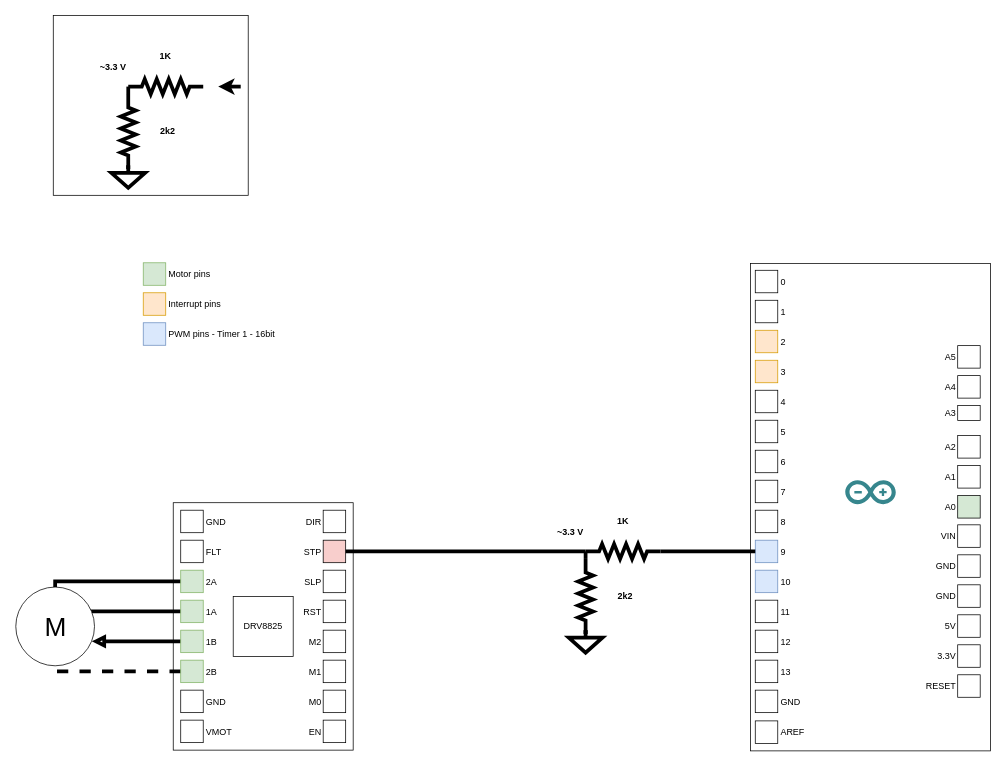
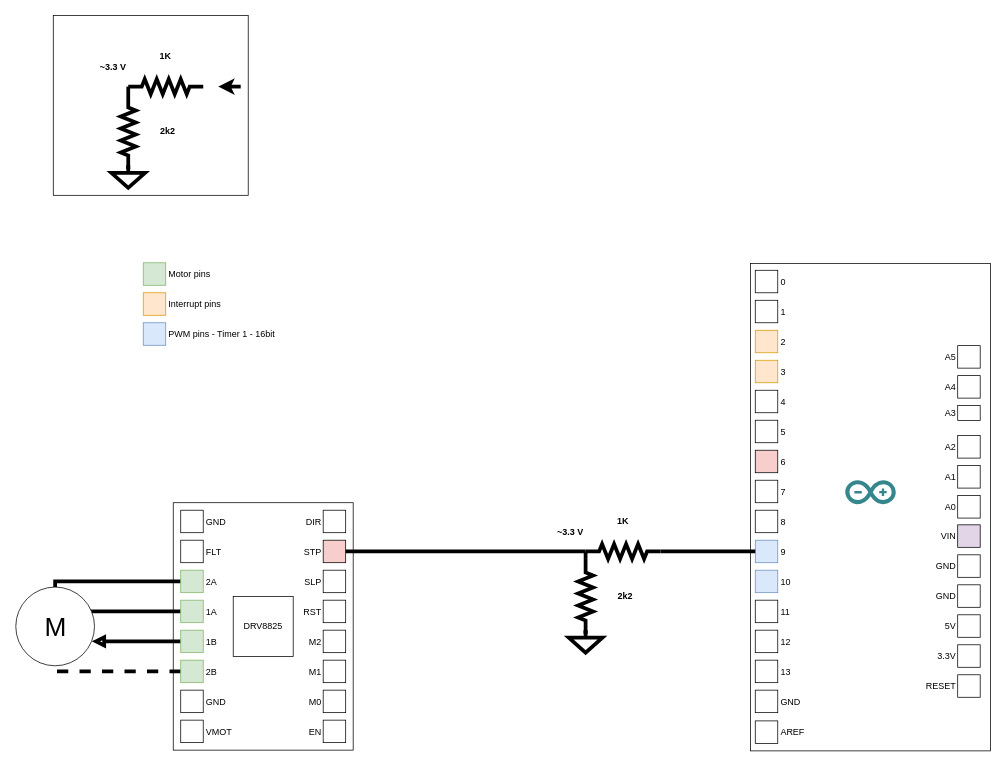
  <mxCell id="0" />
  <mxCell id="1" parent="0" />
  <mxCell id="2" value="" style="rounded=0;whiteSpace=wrap;html=1;" parent="1" vertex="1"><mxGeometry x="230" y="670" width="240" height="330" as="geometry" /></mxCell>
  <mxCell id="3" value="GND" style="fontStyle=0;labelPosition=right;verticalLabelPosition=middle;align=left;verticalAlign=middle;spacingLeft=2;" parent="1" vertex="1"><mxGeometry x="240" y="680" width="30" height="30" as="geometry" /></mxCell>
  <mxCell id="4" value="FLT" style="fontStyle=0;labelPosition=right;verticalLabelPosition=middle;align=left;verticalAlign=middle;spacingLeft=2;" parent="1" vertex="1"><mxGeometry x="240" y="720" width="30" height="30" as="geometry" /></mxCell>
  <mxCell id="5" style="edgeStyle=orthogonalEdgeStyle;rounded=0;orthogonalLoop=1;jettySize=auto;html=1;exitX=0;exitY=0.5;exitDx=0;exitDy=0;entryX=0.5;entryY=0;entryDx=0;entryDy=0;endArrow=none;endFill=0;strokeWidth=5;" parent="1" source="6" target="24" edge="1"><mxGeometry relative="1" as="geometry"><Array as="points"><mxPoint x="72" y="775" /></Array></mxGeometry></mxCell>
  <mxCell id="6" value="2A" style="fontStyle=0;labelPosition=right;verticalLabelPosition=middle;align=left;verticalAlign=middle;spacingLeft=2;fillColor=#d5e8d4;strokeColor=#82b366;" parent="1" vertex="1"><mxGeometry x="240" y="760" width="30" height="30" as="geometry" /></mxCell>
  <mxCell id="7" style="edgeStyle=orthogonalEdgeStyle;rounded=0;orthogonalLoop=1;jettySize=auto;html=1;exitX=0;exitY=0.5;exitDx=0;exitDy=0;entryX=0.952;entryY=0.31;entryDx=0;entryDy=0;entryPerimeter=0;endArrow=none;endFill=0;strokeWidth=5;" parent="1" source="8" target="24" edge="1"><mxGeometry relative="1" as="geometry" /></mxCell>
  <mxCell id="8" value="1A" style="fontStyle=0;labelPosition=right;verticalLabelPosition=middle;align=left;verticalAlign=middle;spacingLeft=2;fillColor=#d5e8d4;strokeColor=#82b366;" parent="1" vertex="1"><mxGeometry x="240" y="800" width="30" height="30" as="geometry" /></mxCell>
  <mxCell id="9" style="edgeStyle=orthogonalEdgeStyle;rounded=0;orthogonalLoop=1;jettySize=auto;html=1;exitX=0;exitY=0.5;exitDx=0;exitDy=0;entryX=0.965;entryY=0.69;entryDx=0;entryDy=0;entryPerimeter=0;endArrow=block;endFill=0;strokeWidth=5;" parent="1" source="10" target="24" edge="1"><mxGeometry relative="1" as="geometry" /></mxCell>
  <mxCell id="10" value="1B" style="fontStyle=0;labelPosition=right;verticalLabelPosition=middle;align=left;verticalAlign=middle;spacingLeft=2;fillColor=#d5e8d4;strokeColor=#82b366;" parent="1" vertex="1"><mxGeometry x="240" y="840" width="30" height="30" as="geometry" /></mxCell>
  <mxCell id="11" style="edgeStyle=orthogonalEdgeStyle;rounded=0;orthogonalLoop=1;jettySize=auto;html=1;exitX=0;exitY=0.5;exitDx=0;exitDy=0;entryX=0.5;entryY=1;entryDx=0;entryDy=0;endArrow=none;endFill=0;strokeWidth=5;dashed=1;" parent="1" source="12" target="24" edge="1"><mxGeometry relative="1" as="geometry"><Array as="points"><mxPoint x="72" y="895" /></Array></mxGeometry></mxCell>
  <mxCell id="12" value="2B" style="fontStyle=0;labelPosition=right;verticalLabelPosition=middle;align=left;verticalAlign=middle;spacingLeft=2;fillColor=#d5e8d4;strokeColor=#82b366;" parent="1" vertex="1"><mxGeometry x="240" y="880" width="30" height="30" as="geometry" /></mxCell>
  <mxCell id="13" value="GND" style="fontStyle=0;labelPosition=right;verticalLabelPosition=middle;align=left;verticalAlign=middle;spacingLeft=2;" parent="1" vertex="1"><mxGeometry x="240" y="920" width="30" height="30" as="geometry" /></mxCell>
  <mxCell id="14" value="VMOT" style="fontStyle=0;labelPosition=right;verticalLabelPosition=middle;align=left;verticalAlign=middle;spacingLeft=2;" parent="1" vertex="1"><mxGeometry x="240" y="960" width="30" height="30" as="geometry" /></mxCell>
  <mxCell id="15" value="DIR" style="fontStyle=0;labelPosition=left;verticalLabelPosition=middle;align=right;verticalAlign=middle;spacingLeft=2;" parent="1" vertex="1"><mxGeometry x="430" y="680" width="30" height="30" as="geometry" /></mxCell>
  <mxCell id="16" value="STP" style="fontStyle=0;labelPosition=left;verticalLabelPosition=middle;align=right;verticalAlign=middle;spacingLeft=2;fillColor=#f8cecc;" parent="1" vertex="1"><mxGeometry x="430" y="720" width="30" height="30" as="geometry" /></mxCell>
  <mxCell id="17" value="SLP" style="fontStyle=0;labelPosition=left;verticalLabelPosition=middle;align=right;verticalAlign=middle;spacingLeft=2;" parent="1" vertex="1"><mxGeometry x="430" y="760" width="30" height="30" as="geometry" /></mxCell>
  <mxCell id="18" value="RST" style="fontStyle=0;labelPosition=left;verticalLabelPosition=middle;align=right;verticalAlign=middle;spacingLeft=2;" parent="1" vertex="1"><mxGeometry x="430" y="800" width="30" height="30" as="geometry" /></mxCell>
  <mxCell id="19" value="M2" style="fontStyle=0;labelPosition=left;verticalLabelPosition=middle;align=right;verticalAlign=middle;spacingLeft=2;" parent="1" vertex="1"><mxGeometry x="430" y="840" width="30" height="30" as="geometry" /></mxCell>
  <mxCell id="20" value="M1" style="fontStyle=0;labelPosition=left;verticalLabelPosition=middle;align=right;verticalAlign=middle;spacingLeft=2;" parent="1" vertex="1"><mxGeometry x="430" y="880" width="30" height="30" as="geometry" /></mxCell>
  <mxCell id="21" value="M0" style="fontStyle=0;labelPosition=left;verticalLabelPosition=middle;align=right;verticalAlign=middle;spacingLeft=2;" parent="1" vertex="1"><mxGeometry x="430" y="920" width="30" height="30" as="geometry" /></mxCell>
  <mxCell id="22" value="EN" style="fontStyle=0;labelPosition=left;verticalLabelPosition=middle;align=right;verticalAlign=middle;spacingLeft=2;" parent="1" vertex="1"><mxGeometry x="430" y="960" width="30" height="30" as="geometry" /></mxCell>
  <mxCell id="23" value="DRV8825" style="whiteSpace=wrap;html=1;aspect=fixed;" parent="1" vertex="1"><mxGeometry x="310" y="795" width="80" height="80" as="geometry" /></mxCell>
  <mxCell id="24" value="M" style="verticalLabelPosition=middle;shadow=0;dashed=0;align=center;html=1;verticalAlign=middle;strokeWidth=1;shape=ellipse;aspect=fixed;fontSize=35;" parent="1" vertex="1"><mxGeometry x="20" y="782.5" width="105" height="105" as="geometry" /></mxCell>
  <mxCell id="25" value="" style="group" parent="1" vertex="1" connectable="0"><mxGeometry x="1000" y="351" width="320" height="650" as="geometry" /></mxCell>
  <mxCell id="26" value="" style="group" parent="25" vertex="1" connectable="0"><mxGeometry width="320" height="650" as="geometry" /></mxCell>
  <mxCell id="27" value="" style="rounded=0;whiteSpace=wrap;html=1;" parent="26" vertex="1"><mxGeometry width="320" height="650" as="geometry" /></mxCell>
  <mxCell id="28" value="" style="dashed=0;outlineConnect=0;html=1;align=center;labelPosition=center;verticalLabelPosition=bottom;verticalAlign=top;shape=mxgraph.weblogos.arduino;fillColor=#36868D;strokeColor=none" parent="26" vertex="1"><mxGeometry x="126.3" y="289" width="67.4" height="32" as="geometry" /></mxCell>
  <mxCell id="29" value="0" style="fontStyle=0;labelPosition=right;verticalLabelPosition=middle;align=left;verticalAlign=middle;spacingLeft=2;" parent="26" vertex="1"><mxGeometry x="6.3" y="9" width="30" height="30" as="geometry" /></mxCell>
  <mxCell id="30" value="1" style="fontStyle=0;labelPosition=right;verticalLabelPosition=middle;align=left;verticalAlign=middle;spacingLeft=2;" parent="26" vertex="1"><mxGeometry x="6.3" y="49" width="30" height="30" as="geometry" /></mxCell>
  <mxCell id="31" value="2" style="fontStyle=0;labelPosition=right;verticalLabelPosition=middle;align=left;verticalAlign=middle;spacingLeft=2;fillColor=#ffe6cc;strokeColor=#d79b00;" parent="26" vertex="1"><mxGeometry x="6.3" y="89" width="30" height="30" as="geometry" /></mxCell>
  <mxCell id="32" value="3" style="fontStyle=0;labelPosition=right;verticalLabelPosition=middle;align=left;verticalAlign=middle;spacingLeft=2;fillColor=#ffe6cc;strokeColor=#d79b00;" parent="26" vertex="1"><mxGeometry x="6.3" y="129" width="30" height="30" as="geometry" /></mxCell>
  <mxCell id="33" value="4" style="fontStyle=0;labelPosition=right;verticalLabelPosition=middle;align=left;verticalAlign=middle;spacingLeft=2;" parent="26" vertex="1"><mxGeometry x="6.3" y="169" width="30" height="30" as="geometry" /></mxCell>
  <mxCell id="34" value="5" style="fontStyle=0;labelPosition=right;verticalLabelPosition=middle;align=left;verticalAlign=middle;spacingLeft=2;" parent="26" vertex="1"><mxGeometry x="6.3" y="209" width="30" height="30" as="geometry" /></mxCell>
- <mxCell id="35" value="6" style="fontStyle=0;labelPosition=right;verticalLabelPosition=middle;align=left;verticalAlign=middle;spacingLeft=2;" parent="26" vertex="1"><mxGeometry x="6.3" y="249" width="30" height="30" as="geometry" /></mxCell>
+ <mxCell id="35" value="6" style="fontStyle=0;labelPosition=right;verticalLabelPosition=middle;align=left;verticalAlign=middle;spacingLeft=2;fillColor=#f8cecc;" parent="26" vertex="1"><mxGeometry x="6.3" y="249" width="30" height="30" as="geometry" /></mxCell>
  <mxCell id="36" value="7" style="fontStyle=0;labelPosition=right;verticalLabelPosition=middle;align=left;verticalAlign=middle;spacingLeft=2;" parent="26" vertex="1"><mxGeometry x="6.3" y="289" width="30" height="30" as="geometry" /></mxCell>
  <mxCell id="37" value="8" style="fontStyle=0;labelPosition=right;verticalLabelPosition=middle;align=left;verticalAlign=middle;spacingLeft=2;" parent="26" vertex="1"><mxGeometry x="6.3" y="329" width="30" height="30" as="geometry" /></mxCell>
  <mxCell id="38" value="9" style="fontStyle=0;labelPosition=right;verticalLabelPosition=middle;align=left;verticalAlign=middle;spacingLeft=2;fillColor=#dae8fc;strokeColor=#6c8ebf;" parent="26" vertex="1"><mxGeometry x="6.3" y="369" width="30" height="30" as="geometry" /></mxCell>
  <mxCell id="39" value="10" style="fontStyle=0;labelPosition=right;verticalLabelPosition=middle;align=left;verticalAlign=middle;spacingLeft=2;fillColor=#dae8fc;strokeColor=#6c8ebf;" parent="26" vertex="1"><mxGeometry x="6.3" y="409" width="30" height="30" as="geometry" /></mxCell>
  <mxCell id="40" value="11" style="fontStyle=0;labelPosition=right;verticalLabelPosition=middle;align=left;verticalAlign=middle;spacingLeft=2;" parent="26" vertex="1"><mxGeometry x="6.3" y="449" width="30" height="30" as="geometry" /></mxCell>
  <mxCell id="41" value="12" style="fontStyle=0;labelPosition=right;verticalLabelPosition=middle;align=left;verticalAlign=middle;spacingLeft=2;" parent="26" vertex="1"><mxGeometry x="6.3" y="489" width="30" height="30" as="geometry" /></mxCell>
  <mxCell id="42" value="13" style="fontStyle=0;labelPosition=right;verticalLabelPosition=middle;align=left;verticalAlign=middle;spacingLeft=2;" parent="26" vertex="1"><mxGeometry x="6.3" y="529" width="30" height="30" as="geometry" /></mxCell>
  <mxCell id="43" value="GND" style="fontStyle=0;labelPosition=right;verticalLabelPosition=middle;align=left;verticalAlign=middle;spacingLeft=2;" parent="26" vertex="1"><mxGeometry x="6.3" y="569" width="30" height="30" as="geometry" /></mxCell>
  <mxCell id="44" value="A5" style="fontStyle=0;labelPosition=left;verticalLabelPosition=middle;align=right;verticalAlign=middle;spacingLeft=2;" parent="26" vertex="1"><mxGeometry x="276.3" y="109.5" width="30" height="30" as="geometry" /></mxCell>
  <mxCell id="45" value="A4" style="fontStyle=0;labelPosition=left;verticalLabelPosition=middle;align=right;verticalAlign=middle;spacingLeft=2;" parent="26" vertex="1"><mxGeometry x="276.3" y="149.5" width="30" height="30" as="geometry" /></mxCell>
  <mxCell id="46" value="A3" style="fontStyle=0;labelPosition=left;verticalLabelPosition=middle;align=right;verticalAlign=middle;spacingLeft=2;" parent="26" vertex="1"><mxGeometry x="276.3" y="189.5" width="30" height="20" as="geometry" /></mxCell>
  <mxCell id="47" value="A2" style="fontStyle=0;labelPosition=left;verticalLabelPosition=middle;align=right;verticalAlign=middle;spacingLeft=2;" parent="26" vertex="1"><mxGeometry x="276.3" y="229.5" width="30" height="30" as="geometry" /></mxCell>
  <mxCell id="48" value="A1" style="fontStyle=0;labelPosition=left;verticalLabelPosition=middle;align=right;verticalAlign=middle;spacingLeft=2;" parent="26" vertex="1"><mxGeometry x="276.3" y="269.5" width="30" height="30" as="geometry" /></mxCell>
- <mxCell id="49" value="A0" style="fontStyle=0;labelPosition=left;verticalLabelPosition=middle;align=right;verticalAlign=middle;spacingLeft=2;fillColor=#d5e8d4;" parent="26" vertex="1"><mxGeometry x="276.3" y="309.5" width="30" height="30" as="geometry" /></mxCell>
- <mxCell id="50" value="VIN" style="fontStyle=0;labelPosition=left;verticalLabelPosition=middle;align=right;verticalAlign=middle;spacingLeft=2;" parent="26" vertex="1"><mxGeometry x="276.3" y="348.5" width="30" height="30" as="geometry" /></mxCell>
+ <mxCell id="49" value="A0" style="fontStyle=0;labelPosition=left;verticalLabelPosition=middle;align=right;verticalAlign=middle;spacingLeft=2;" parent="26" vertex="1"><mxGeometry x="276.3" y="309.5" width="30" height="30" as="geometry" /></mxCell>
+ <mxCell id="50" value="VIN" style="fontStyle=0;labelPosition=left;verticalLabelPosition=middle;align=right;verticalAlign=middle;spacingLeft=2;fillColor=#e1d5e7;" parent="26" vertex="1"><mxGeometry x="276.3" y="348.5" width="30" height="30" as="geometry" /></mxCell>
  <mxCell id="51" value="GND" style="fontStyle=0;labelPosition=left;verticalLabelPosition=middle;align=right;verticalAlign=middle;spacingLeft=2;" parent="26" vertex="1"><mxGeometry x="276.3" y="388.5" width="30" height="30" as="geometry" /></mxCell>
  <mxCell id="52" value="GND" style="fontStyle=0;labelPosition=left;verticalLabelPosition=middle;align=right;verticalAlign=middle;spacingLeft=2;" parent="26" vertex="1"><mxGeometry x="276.3" y="428.5" width="30" height="30" as="geometry" /></mxCell>
  <mxCell id="53" value="5V" style="fontStyle=0;labelPosition=left;verticalLabelPosition=middle;align=right;verticalAlign=middle;spacingLeft=2;" parent="26" vertex="1"><mxGeometry x="276.3" y="468.5" width="30" height="30" as="geometry" /></mxCell>
  <mxCell id="54" value="3.3V" style="fontStyle=0;labelPosition=left;verticalLabelPosition=middle;align=right;verticalAlign=middle;spacingLeft=2;" parent="26" vertex="1"><mxGeometry x="276.3" y="508.5" width="30" height="30" as="geometry" /></mxCell>
  <mxCell id="55" value="RESET" style="fontStyle=0;labelPosition=left;verticalLabelPosition=middle;align=right;verticalAlign=middle;spacingLeft=2;" parent="26" vertex="1"><mxGeometry x="276.3" y="548.5" width="30" height="30" as="geometry" /></mxCell>
  <mxCell id="56" value="AREF" style="fontStyle=0;labelPosition=right;verticalLabelPosition=middle;align=left;verticalAlign=middle;spacingLeft=2;" parent="25" vertex="1"><mxGeometry x="6.3" y="610" width="30" height="30" as="geometry" /></mxCell>
  <mxCell id="57" value="Interrupt pins" style="fontStyle=0;labelPosition=right;verticalLabelPosition=middle;align=left;verticalAlign=middle;spacingLeft=2;fillColor=#ffe6cc;strokeColor=#d79b00;" parent="1" vertex="1"><mxGeometry x="190" y="390" width="30" height="30" as="geometry" /></mxCell>
  <mxCell id="58" value="Motor pins" style="fontStyle=0;labelPosition=right;verticalLabelPosition=middle;align=left;verticalAlign=middle;spacingLeft=2;fillColor=#d5e8d4;strokeColor=#82b366;" parent="1" vertex="1"><mxGeometry x="190" y="350" width="30" height="30" as="geometry" /></mxCell>
  <mxCell id="59" value="PWM pins - Timer 1 - 16bit" style="fontStyle=0;labelPosition=right;verticalLabelPosition=middle;align=left;verticalAlign=middle;spacingLeft=2;fillColor=#dae8fc;strokeColor=#6c8ebf;" parent="1" vertex="1"><mxGeometry x="190" y="430" width="30" height="30" as="geometry" /></mxCell>
  <mxCell id="60" value="" style="pointerEvents=1;verticalLabelPosition=bottom;shadow=0;dashed=0;align=center;html=1;verticalAlign=top;shape=mxgraph.electrical.signal_sources.signal_ground;strokeWidth=5;" parent="1" vertex="1"><mxGeometry x="757.5" y="840" width="45" height="30" as="geometry" /></mxCell>
  <mxCell id="61" style="edgeStyle=orthogonalEdgeStyle;rounded=0;orthogonalLoop=1;jettySize=auto;html=1;exitX=1;exitY=0.5;exitDx=0;exitDy=0;strokeWidth=5;endArrow=none;endFill=0;entryX=0;entryY=0.5;entryDx=0;entryDy=0;entryPerimeter=0;" edge="1" parent="1" source="16" target="63"><mxGeometry relative="1" as="geometry"><mxPoint x="770" y="695" as="targetPoint" /></mxGeometry></mxCell>
  <mxCell id="62" style="edgeStyle=orthogonalEdgeStyle;rounded=0;orthogonalLoop=1;jettySize=auto;html=1;exitX=1;exitY=0.5;exitDx=0;exitDy=0;exitPerimeter=0;entryX=0;entryY=0.5;entryDx=0;entryDy=0;strokeWidth=5;endArrow=none;endFill=0;" edge="1" parent="1" source="63" target="38"><mxGeometry relative="1" as="geometry" /></mxCell>
  <mxCell id="63" value="" style="pointerEvents=1;verticalLabelPosition=bottom;shadow=0;dashed=0;align=center;html=1;verticalAlign=top;shape=mxgraph.electrical.resistors.resistor_2;strokeWidth=5;" vertex="1" parent="1"><mxGeometry x="780" y="725" width="100" height="20" as="geometry" /></mxCell>
  <mxCell id="64" style="edgeStyle=orthogonalEdgeStyle;rounded=0;orthogonalLoop=1;jettySize=auto;html=1;exitX=1;exitY=0.5;exitDx=0;exitDy=0;exitPerimeter=0;entryX=0.5;entryY=0;entryDx=0;entryDy=0;entryPerimeter=0;strokeWidth=5;endArrow=none;endFill=0;" edge="1" parent="1" source="66" target="60"><mxGeometry relative="1" as="geometry" /></mxCell>
  <mxCell id="65" style="edgeStyle=orthogonalEdgeStyle;rounded=0;orthogonalLoop=1;jettySize=auto;html=1;exitX=0;exitY=0.5;exitDx=0;exitDy=0;exitPerimeter=0;entryX=0;entryY=0.5;entryDx=0;entryDy=0;entryPerimeter=0;strokeWidth=5;endArrow=none;endFill=0;" edge="1" parent="1" source="66" target="63"><mxGeometry relative="1" as="geometry" /></mxCell>
  <mxCell id="66" value="" style="pointerEvents=1;verticalLabelPosition=bottom;shadow=0;dashed=0;align=center;html=1;verticalAlign=top;shape=mxgraph.electrical.resistors.resistor_2;strokeWidth=5;direction=south;" vertex="1" parent="1"><mxGeometry x="770" y="745" width="20" height="100" as="geometry" /></mxCell>
  <mxCell id="67" value="&lt;b&gt;1K&lt;/b&gt;" style="text;html=1;strokeColor=none;fillColor=none;align=center;verticalAlign=middle;whiteSpace=wrap;rounded=0;" vertex="1" parent="1"><mxGeometry x="800" y="680" width="60" height="30" as="geometry" /></mxCell>
  <mxCell id="68" value="&lt;b&gt;2k2&lt;/b&gt;" style="text;html=1;strokeColor=none;fillColor=none;align=center;verticalAlign=middle;whiteSpace=wrap;rounded=0;" vertex="1" parent="1"><mxGeometry x="802.5" y="780" width="60" height="30" as="geometry" /></mxCell>
  <mxCell id="69" value="~3.3 V" style="text;html=1;strokeColor=none;fillColor=none;align=center;verticalAlign=middle;whiteSpace=wrap;rounded=0;fontStyle=1" vertex="1" parent="1"><mxGeometry x="730" y="695" width="60" height="30" as="geometry" /></mxCell>
  <mxCell id="70" value="" style="rounded=0;whiteSpace=wrap;html=1;strokeWidth=1;" vertex="1" parent="1"><mxGeometry x="70" y="20" width="260" height="240" as="geometry" /></mxCell>
  <mxCell id="71" value="" style="pointerEvents=1;verticalLabelPosition=bottom;shadow=0;dashed=0;align=center;html=1;verticalAlign=top;shape=mxgraph.electrical.signal_sources.signal_ground;strokeWidth=5;" vertex="1" parent="1"><mxGeometry x="147.5" y="220" width="45" height="30" as="geometry" /></mxCell>
  <mxCell id="72" value="" style="pointerEvents=1;verticalLabelPosition=bottom;shadow=0;dashed=0;align=center;html=1;verticalAlign=top;shape=mxgraph.electrical.resistors.resistor_2;strokeWidth=5;" vertex="1" parent="1"><mxGeometry x="170" y="105" width="100" height="20" as="geometry" /></mxCell>
  <mxCell id="73" style="edgeStyle=orthogonalEdgeStyle;rounded=0;orthogonalLoop=1;jettySize=auto;html=1;exitX=1;exitY=0.5;exitDx=0;exitDy=0;exitPerimeter=0;entryX=0.5;entryY=0;entryDx=0;entryDy=0;entryPerimeter=0;strokeWidth=5;endArrow=none;endFill=0;" edge="1" parent="1" source="75" target="71"><mxGeometry relative="1" as="geometry" /></mxCell>
  <mxCell id="74" style="edgeStyle=orthogonalEdgeStyle;rounded=0;orthogonalLoop=1;jettySize=auto;html=1;exitX=0;exitY=0.5;exitDx=0;exitDy=0;exitPerimeter=0;entryX=0;entryY=0.5;entryDx=0;entryDy=0;entryPerimeter=0;strokeWidth=5;endArrow=none;endFill=0;" edge="1" parent="1" source="75" target="72"><mxGeometry relative="1" as="geometry" /></mxCell>
  <mxCell id="75" value="" style="pointerEvents=1;verticalLabelPosition=bottom;shadow=0;dashed=0;align=center;html=1;verticalAlign=top;shape=mxgraph.electrical.resistors.resistor_2;strokeWidth=5;direction=south;" vertex="1" parent="1"><mxGeometry x="160" y="125" width="20" height="100" as="geometry" /></mxCell>
  <mxCell id="76" value="&lt;b&gt;1K&lt;/b&gt;" style="text;html=1;strokeColor=none;fillColor=none;align=center;verticalAlign=middle;whiteSpace=wrap;rounded=0;" vertex="1" parent="1"><mxGeometry x="190" y="60" width="60" height="30" as="geometry" /></mxCell>
  <mxCell id="77" value="&lt;b&gt;2k2&lt;/b&gt;" style="text;html=1;strokeColor=none;fillColor=none;align=center;verticalAlign=middle;whiteSpace=wrap;rounded=0;" vertex="1" parent="1"><mxGeometry x="192.5" y="160" width="60" height="30" as="geometry" /></mxCell>
  <mxCell id="78" value="~3.3 V" style="text;html=1;strokeColor=none;fillColor=none;align=center;verticalAlign=middle;whiteSpace=wrap;rounded=0;fontStyle=1" vertex="1" parent="1"><mxGeometry x="120" y="75" width="60" height="30" as="geometry" /></mxCell>
  <mxCell id="79" value="" style="endArrow=classic;html=1;rounded=0;strokeWidth=5;" edge="1" parent="1"><mxGeometry width="50" height="50" relative="1" as="geometry"><mxPoint x="320" y="115" as="sourcePoint" /><mxPoint x="290" y="115" as="targetPoint" /></mxGeometry></mxCell>
